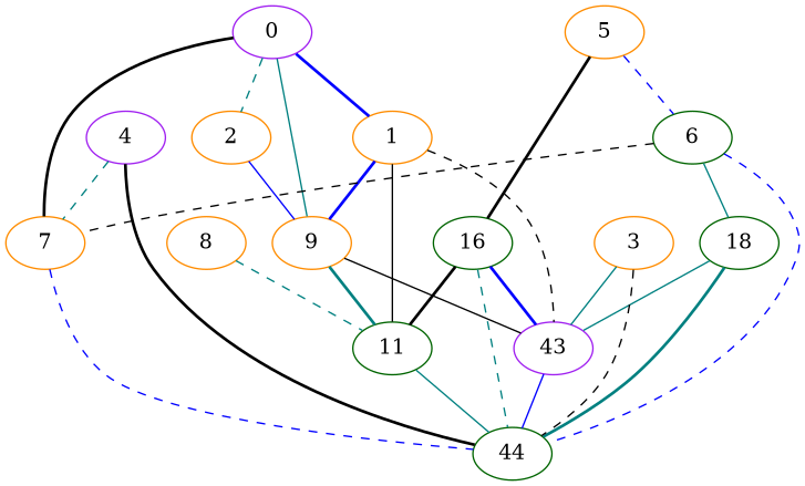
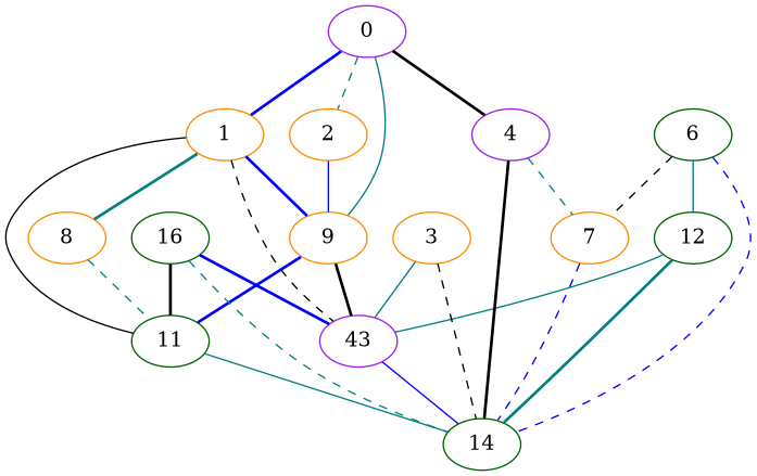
  graph {
    node [color=darkorange]
    edge [color=teal style=bold]
    0 [color=purple]
    1
    2
    7
    9
    8
    11 [color=darkgreen]
    n8 [color=purple label=43]
-   14 [color=darkgreen label=44]
-   12 [color=darkgreen label=18]
+   14 [color=darkgreen]
+   12 [color=darkgreen]
    3
    4 [color=purple]
    6 [color=darkgreen]
-   5
    n15 [color=darkgreen label=16]
    0 -- 1 [color=blue]
    0 -- 2 [style=dashed]
-   0 -- 7 [color=black]
+   0 -- 4 [color=black]
    0 -- 9 [style=solid]
    1 -- 9 [color=blue]
+   1 -- 8
    1 -- 11 [color=black style=solid]
    1 -- n8 [color=black style=dashed]
    2 -- 9 [color=blue style=solid]
    7 -- 14 [color=blue style=dashed]
-   9 -- 11
-   9 -- n8 [color=black style=solid]
+   9 -- 11 [color=blue]
+   9 -- n8 [color=black]
    8 -- 11 [style=dashed]
    11 -- 14 [style=solid]
    n8 -- 14 [color=blue style=solid]
    12 -- n8 [style=solid]
    12 -- 14
    3 -- n8 [style=solid]
    3 -- 14 [color=black style=dashed]
    4 -- 7 [style=dashed]
    4 -- 14 [color=black]
    6 -- 7 [color=black style=dashed]
    6 -- 14 [color=blue style=dashed]
    6 -- 12 [style=solid]
-   5 -- 6 [color=blue style=dashed]
-   5 -- n15 [color=black]
    n15 -- 11 [color=black]
    n15 -- n8 [color=blue]
    n15 -- 14 [style=dashed]
  }
